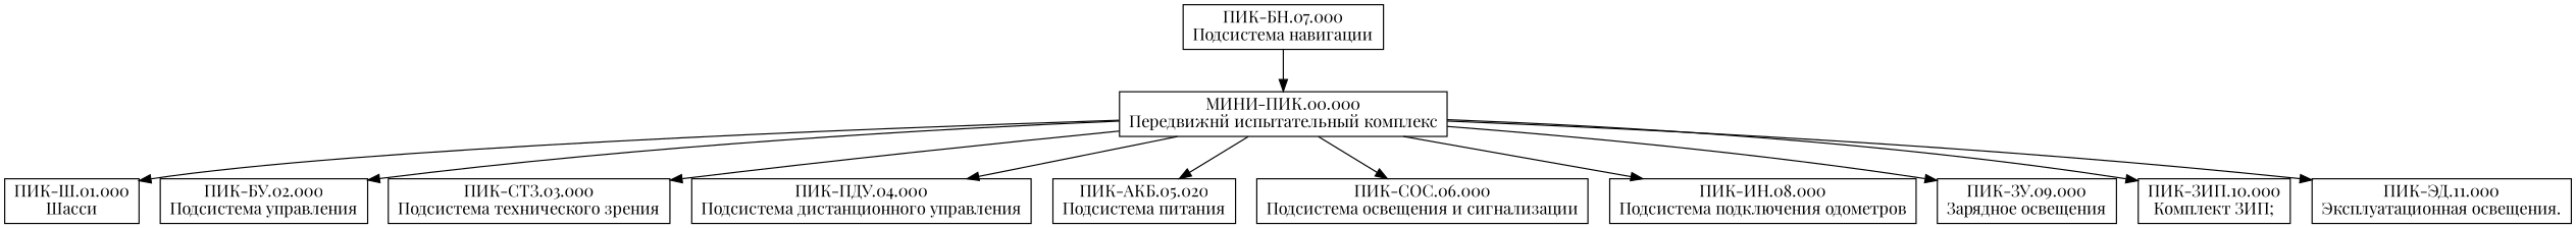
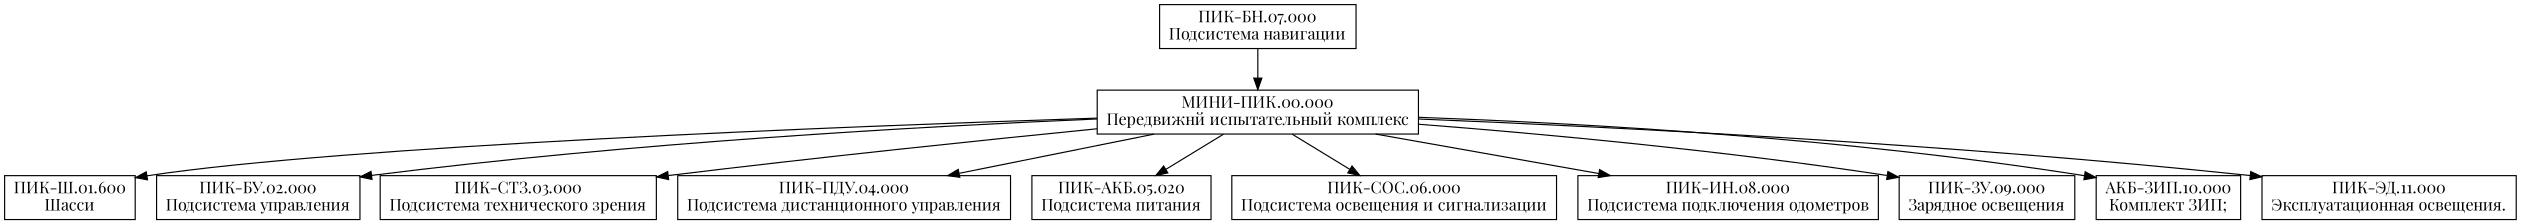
  digraph {
    fontname="Playfair Display"
    node [fontname="Playfair Display" shape=rect align=left]
    edge [fontname="Playfair Display"]
    n1 [label="МИНИ-ПИК.00.000\nПередвижнй испытательный комплекс" align=""]
-   n2 [label="ПИК-Ш.01.000\nШасси"]
+   n2 [label="ПИК-Ш.01.600\nШасси"]
    n3 [label="ПИК-БУ.02.000\nПодсистема управления"]
    n4 [label="ПИК-СТЗ.03.000\nПодсистема технического зрения"]
    n5 [label="ПИК-ПДУ.04.000\nПодсистема дистанционного управления"]
    n6 [label="ПИК-АКБ.05.020\nПодсистема питания"]
    n7 [label="ПИК-СОС.06.000\nПодсистема освещения и сигнализации"]
    n8 [label="ПИК-ИН.08.000\nПодсистема подключения одометров"]
    n9 [label="ПИК-ЗУ.09.000\nЗарядное освещения"]
-   n10 [label="ПИК-ЗИП.10.000\nКомплект ЗИП;"]
+   n10 [label="АКБ-ЗИП.10.000\nКомплект ЗИП;"]
    n11 [label="ПИК-ЭД.11.000\nЭксплуатационная освещения."]
    n12 [label="ПИК-БН.07.000\nПодсистема навигации"]
    n1 -> n2
    n1 -> n3
    n1 -> n4
    n1 -> n5
    n1 -> n6
    n1 -> n7
    n1 -> n8
    n1 -> n9
    n1 -> n10
    n1 -> n11
    n12 -> n1
  }
